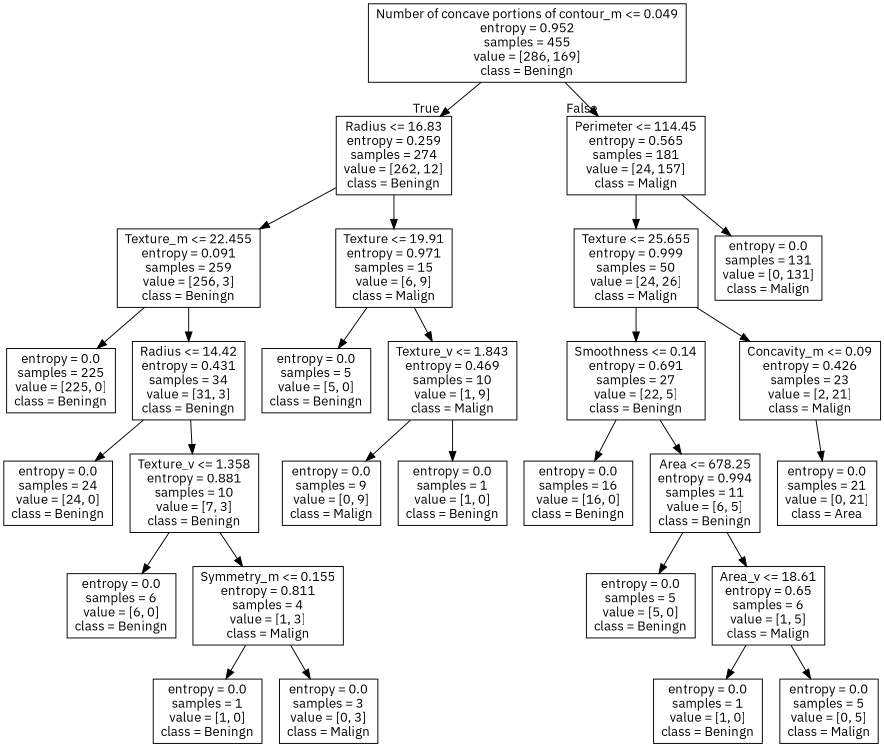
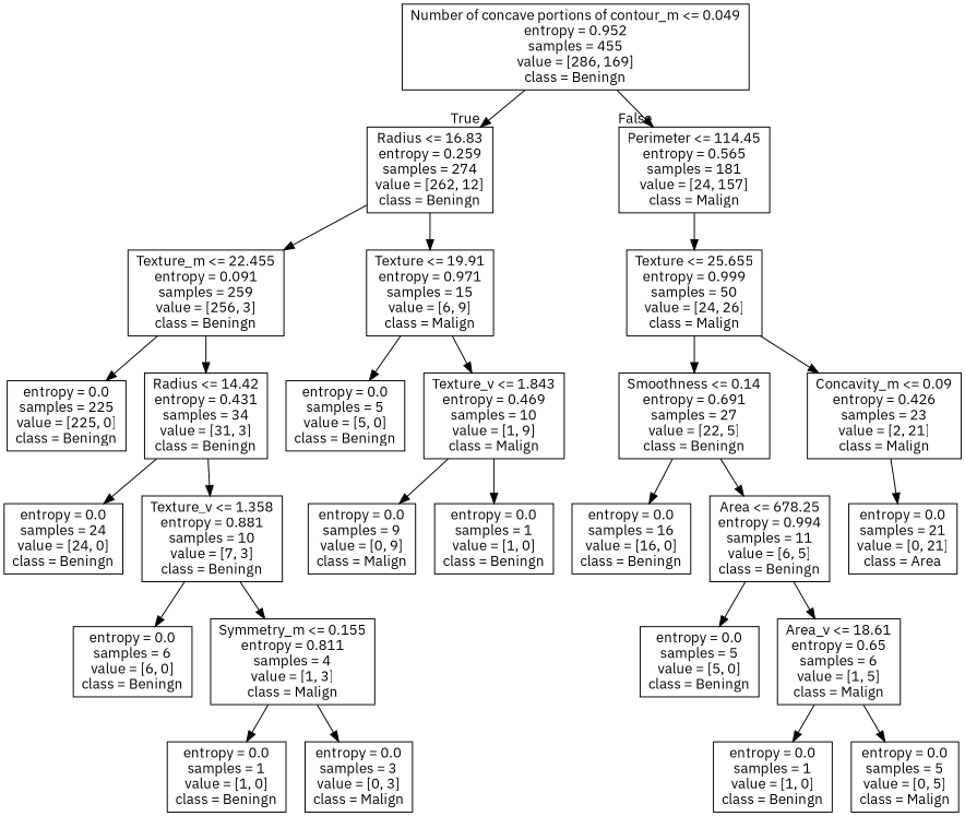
  digraph {
    fontname="IBM Plex Sans"
    node [fontname="IBM Plex Sans" shape=box]
    edge [fontname="IBM Plex Sans"]
    n1 [label="Number of concave portions of contour_m <= 0.049\nentropy = 0.952\nsamples = 455\nvalue = [286, 169]\nclass = Beningn"]
    n2 [label="Radius <= 16.83\nentropy = 0.259\nsamples = 274\nvalue = [262, 12]\nclass = Beningn"]
    n3 [label="Perimeter <= 114.45\nentropy = 0.565\nsamples = 181\nvalue = [24, 157]\nclass = Malign"]
    n4 [label="Texture_m <= 22.455\nentropy = 0.091\nsamples = 259\nvalue = [256, 3]\nclass = Beningn"]
    n5 [label="Texture <= 19.91\nentropy = 0.971\nsamples = 15\nvalue = [6, 9]\nclass = Malign"]
    n6 [label="Texture <= 25.655\nentropy = 0.999\nsamples = 50\nvalue = [24, 26]\nclass = Malign"]
-   n7 [label="entropy = 0.0\nsamples = 131\nvalue = [0, 131]\nclass = Malign"]
    n8 [label="entropy = 0.0\nsamples = 225\nvalue = [225, 0]\nclass = Beningn"]
    n9 [label="Radius <= 14.42\nentropy = 0.431\nsamples = 34\nvalue = [31, 3]\nclass = Beningn"]
    n10 [label="entropy = 0.0\nsamples = 5\nvalue = [5, 0]\nclass = Beningn"]
    n11 [label="Texture_v <= 1.843\nentropy = 0.469\nsamples = 10\nvalue = [1, 9]\nclass = Malign"]
    n12 [label="entropy = 0.0\nsamples = 24\nvalue = [24, 0]\nclass = Beningn"]
    n13 [label="Texture_v <= 1.358\nentropy = 0.881\nsamples = 10\nvalue = [7, 3]\nclass = Beningn"]
    n14 [label="entropy = 0.0\nsamples = 6\nvalue = [6, 0]\nclass = Beningn"]
    n15 [label="Symmetry_m <= 0.155\nentropy = 0.811\nsamples = 4\nvalue = [1, 3]\nclass = Malign"]
    n16 [label="entropy = 0.0\nsamples = 1\nvalue = [1, 0]\nclass = Beningn"]
    n17 [label="entropy = 0.0\nsamples = 3\nvalue = [0, 3]\nclass = Malign"]
    n18 [label="entropy = 0.0\nsamples = 9\nvalue = [0, 9]\nclass = Malign"]
    n19 [label="entropy = 0.0\nsamples = 1\nvalue = [1, 0]\nclass = Beningn"]
    n20 [label="Smoothness <= 0.14\nentropy = 0.691\nsamples = 27\nvalue = [22, 5]\nclass = Beningn"]
    n21 [label="Concavity_m <= 0.09\nentropy = 0.426\nsamples = 23\nvalue = [2, 21]\nclass = Malign"]
    n22 [label="entropy = 0.0\nsamples = 16\nvalue = [16, 0]\nclass = Beningn"]
    n23 [label="Area <= 678.25\nentropy = 0.994\nsamples = 11\nvalue = [6, 5]\nclass = Beningn"]
    n24 [label="entropy = 0.0\nsamples = 21\nvalue = [0, 21]\nclass = Area"]
    n25 [label="entropy = 0.0\nsamples = 5\nvalue = [5, 0]\nclass = Beningn"]
    n26 [label="Area_v <= 18.61\nentropy = 0.65\nsamples = 6\nvalue = [1, 5]\nclass = Malign"]
    n27 [label="entropy = 0.0\nsamples = 1\nvalue = [1, 0]\nclass = Beningn"]
    n28 [label="entropy = 0.0\nsamples = 5\nvalue = [0, 5]\nclass = Malign"]
    n1 -> n2 [headlabel=True labelangle=45 labeldistance=2.5]
    n1 -> n3 [headlabel=False labelangle=-45 labeldistance=2.5]
    n2 -> n4
    n2 -> n5
    n3 -> n6
-   n3 -> n7
    n4 -> n8
    n4 -> n9
    n5 -> n10
    n5 -> n11
    n6 -> n20
    n6 -> n21
    n9 -> n12
    n9 -> n13
    n11 -> n18
    n11 -> n19
    n13 -> n14
    n13 -> n15
    n15 -> n16
    n15 -> n17
    n20 -> n22
    n20 -> n23
    n21 -> n24
    n23 -> n25
    n23 -> n26
    n26 -> n27
    n26 -> n28
  }
